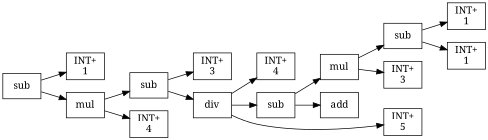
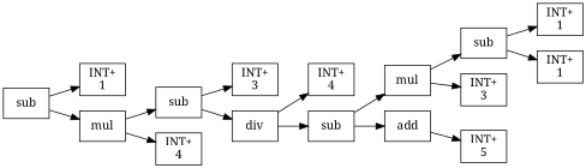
  digraph {
    fontname="Noto Serif"
    rankdir=LR
    node [fontname="Noto Serif" shape=box]
    edge [fontname="Noto Serif"]
    n1 [label=sub]
    n2 [label="INT+\n1"]
    n3 [label=mul]
    n4 [label=sub]
    n5 [label="INT+\n4"]
    n6 [label="INT+\n3"]
    n7 [label=div]
    n8 [label="INT+\n4"]
    n9 [label=sub]
    n10 [label=add]
    n11 [label=mul]
    n12 [label="INT+\n5"]
    n13 [label="INT+\n3"]
    n14 [label=sub]
    n15 [label="INT+\n1"]
    n16 [label="INT+\n1"]
    n1 -> n2
    n1 -> n3
    n3 -> n4
    n3 -> n5
    n4 -> n6
    n4 -> n7
    n7 -> n8
    n7 -> n9
    n9 -> n10
    n9 -> n11
-   n7 -> n12
+   n10 -> n12
    n11 -> n13
    n11 -> n14
    n14 -> n15
    n14 -> n16
  }
